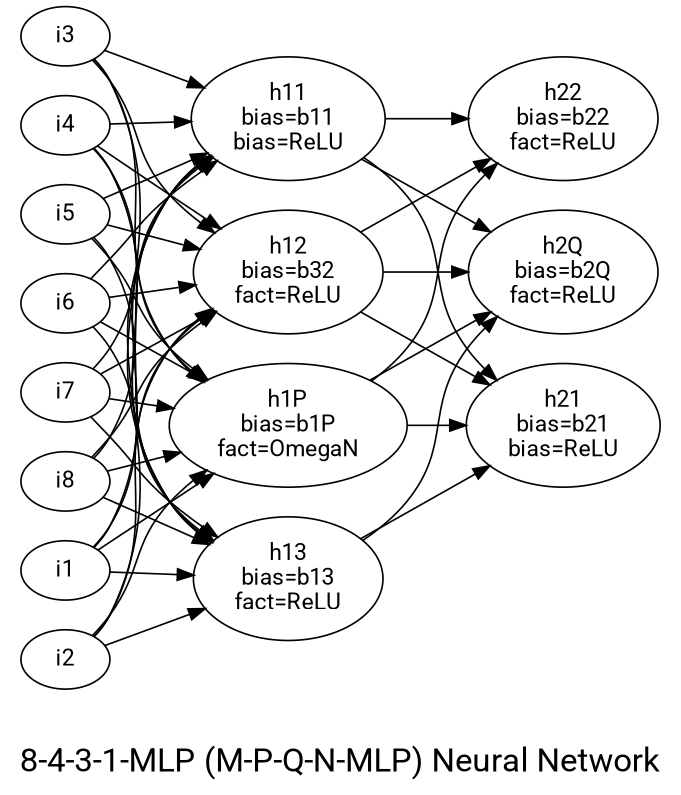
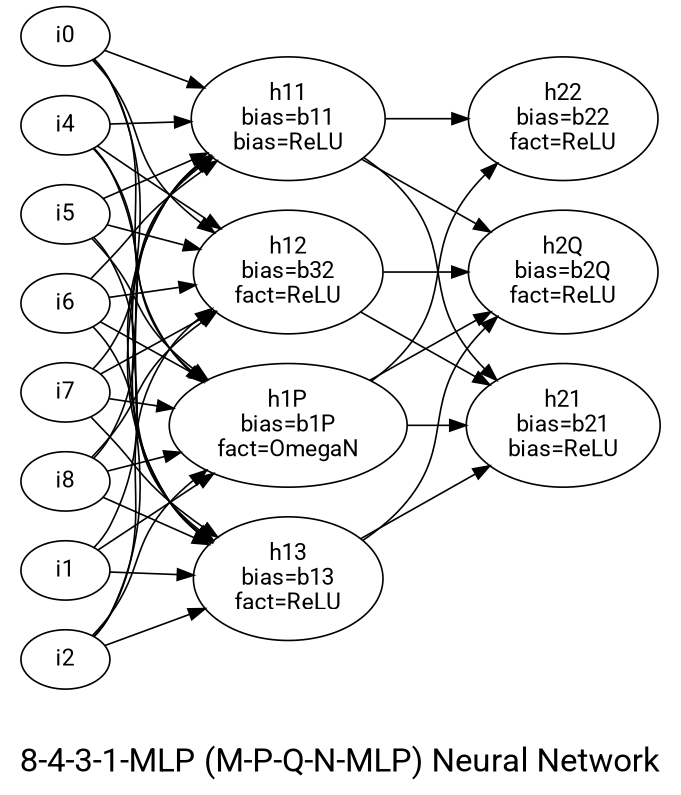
  digraph {
    fontname=Roboto
    fontsize=20
    label="8-4-3-1-MLP (M-P-Q-N-MLP) Neural Network"
    rankdir=LR
    node [fontname=Roboto]
    edge [fontname=Roboto]
    n1 [label=i1]
    n2 [label="h11\nbias=b11\nbias=ReLU"]
    n3 [label="h12\nbias=b32\nfact=ReLU"]
    n4 [label="h13\nbias=b13\nfact=ReLU"]
    n5 [label="h1P\nbias=b1P\nfact=OmegaN"]
    n6 [label="h21\nbias=b21\nbias=ReLU"]
    n7 [label="h22\nbias=b22\nfact=ReLU"]
    n8 [label="h2Q\nbias=b2Q\nfact=ReLU"]
    n9 [label=i2]
-   n10 [label=i3]
+   n10 [label=i0]
    n11 [label=i4]
    n12 [label=i5]
    n13 [label=i6]
    n14 [label=i7]
    n15 [label=i8]
    n1 -> n2
-   n1 -> n3
    n1 -> n4
    n1 -> n5
    n2 -> n6
    n2 -> n7
    n2 -> n8
    n3 -> n6
-   n3 -> n7
    n3 -> n8
    n4 -> n6
    n4 -> n8
    n5 -> n6
    n5 -> n7
    n5 -> n8
    n9 -> n2
    n9 -> n3
    n9 -> n4
    n9 -> n5
    n10 -> n2
    n10 -> n3
    n10 -> n4
    n10 -> n5
    n11 -> n2
    n11 -> n3
    n11 -> n4
    n11 -> n5
    n12 -> n2
    n12 -> n3
    n12 -> n4
    n12 -> n5
    n13 -> n2
    n13 -> n3
    n13 -> n4
    n13 -> n5
    n14 -> n2
    n14 -> n3
    n14 -> n4
    n14 -> n5
    n15 -> n2
    n15 -> n3
    n15 -> n4
    n15 -> n5
  }
